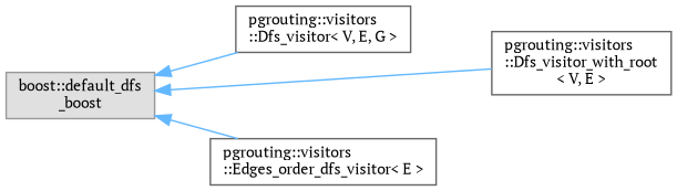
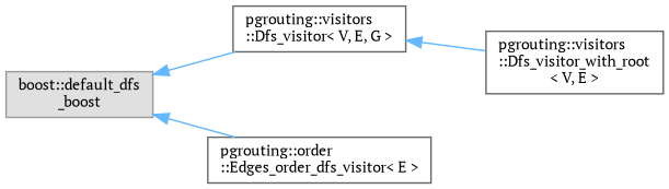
  digraph {
    fontname="PT Serif"
    rankdir=LR
    node [color=grey40 fillcolor=white fontname="PT Serif" fontsize=10 shape=box style=filled]
    edge [color=steelblue1 dir=back fontname="PT Serif" fontsize=10 labelfontname=Helvetica labelfontsize=10 style=solid]
    n1 [color=grey60 fillcolor="#E0E0E0" height=0.2 label="boost::default_dfs\l_boost" width=0.4]
    n2 [height=0.2 label="pgrouting::visitors\l::Dfs_visitor\< V, E, G \>" width=0.4]
    n3 [height=0.2 label="pgrouting::visitors\l::Dfs_visitor_with_root\l\< V, E \>" width=0.4]
-   n4 [height=0.2 label="pgrouting::visitors\l::Edges_order_dfs_visitor\< E \>" width=0.4]
+   n4 [height=0.2 label="pgrouting::order\l::Edges_order_dfs_visitor\< E \>" width=0.4]
    n1 -> n2
-   n1 -> n3
+   n2 -> n3
    n1 -> n4
  }
